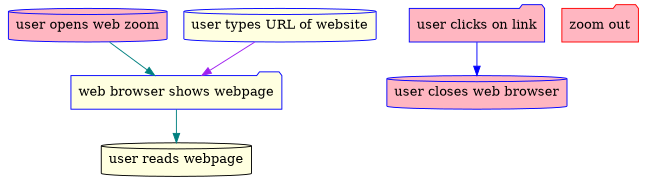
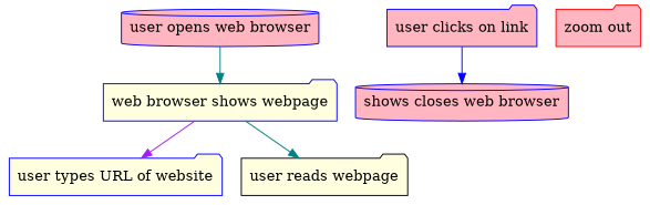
  strict digraph {
    compound=true
    node [color=blue fillcolor=lightpink shape=folder style=filled]
    edge [color=teal]
-   n1 [label="user opens web zoom" shape=cylinder]
+   n1 [label="user opens web browser" shape=cylinder]
    n2 [fillcolor=lightyellow label="web browser shows webpage"]
-   n3 [fillcolor=lightyellow label="user types URL of website" shape=cylinder]
-   n4 [fillcolor=lightyellow label="user reads webpage" shape=cylinder color=""]
+   n3 [fillcolor=lightyellow label="user types URL of website"]
+   n4 [fillcolor=lightyellow label="user reads webpage" color=""]
    n5 [label="user clicks on link"]
-   n6 [label="user closes web browser" shape=cylinder]
+   n6 [label="shows closes web browser" shape=cylinder]
    "zoom out" [color=red]
    n1 -> n2
    n2 -> n4
-   n3 -> n2 [color=purple]
+   n2 -> n3 [color=purple]
    n5 -> n6 [color=blue]
  }
